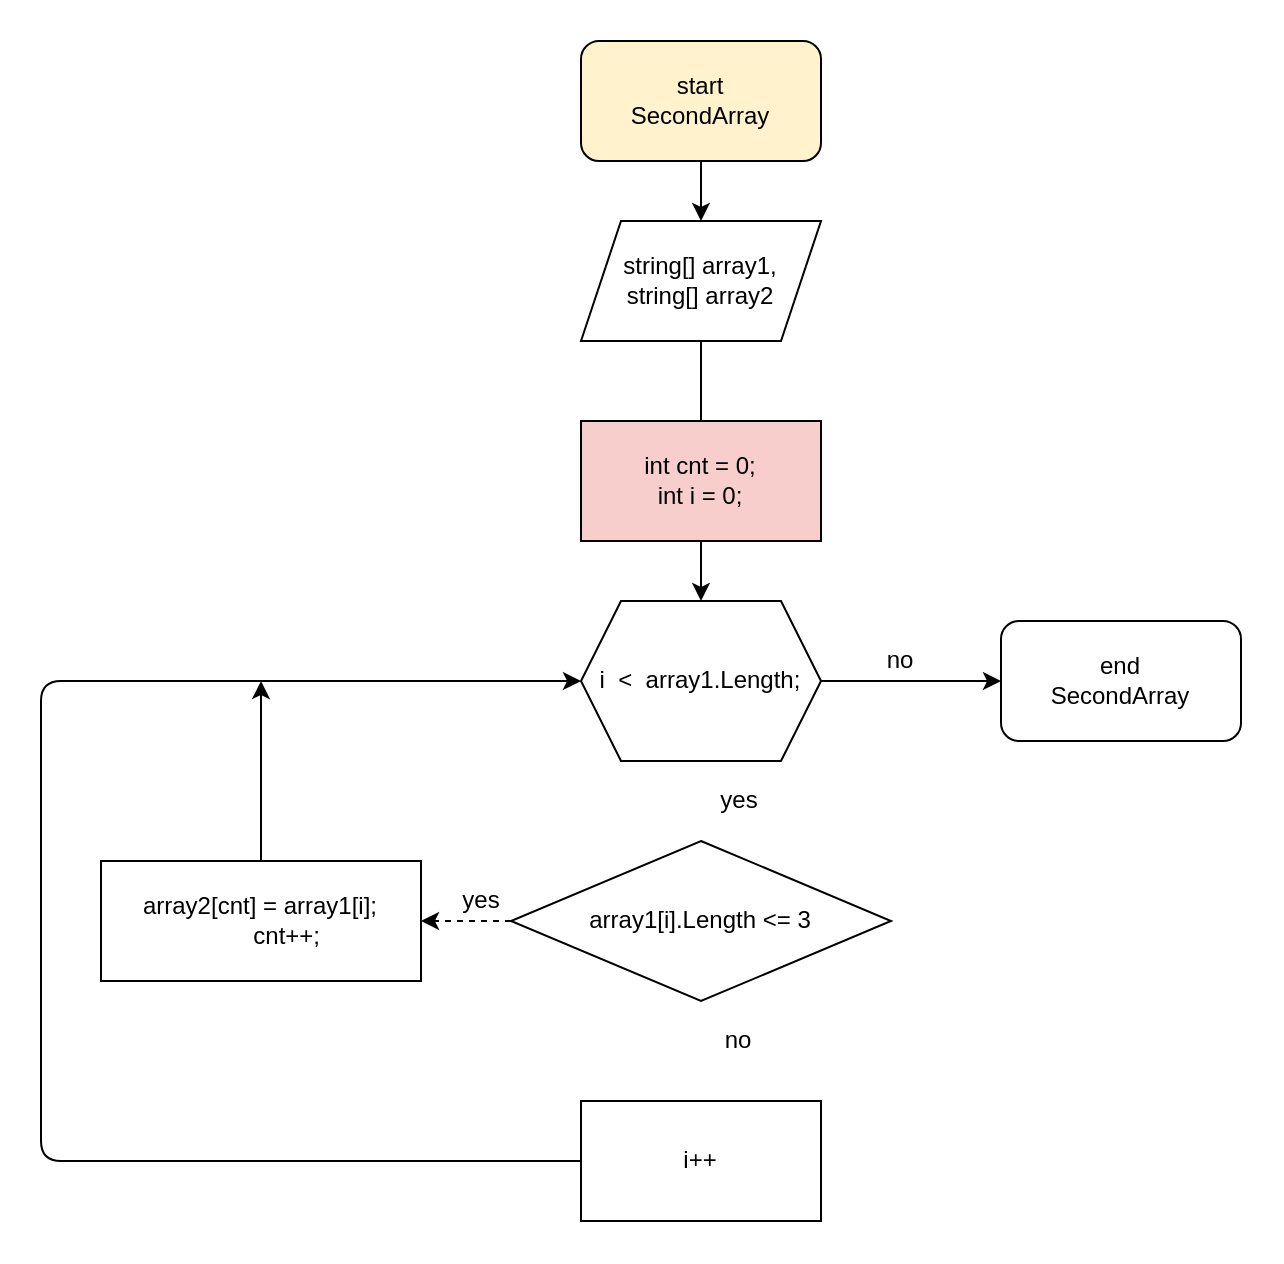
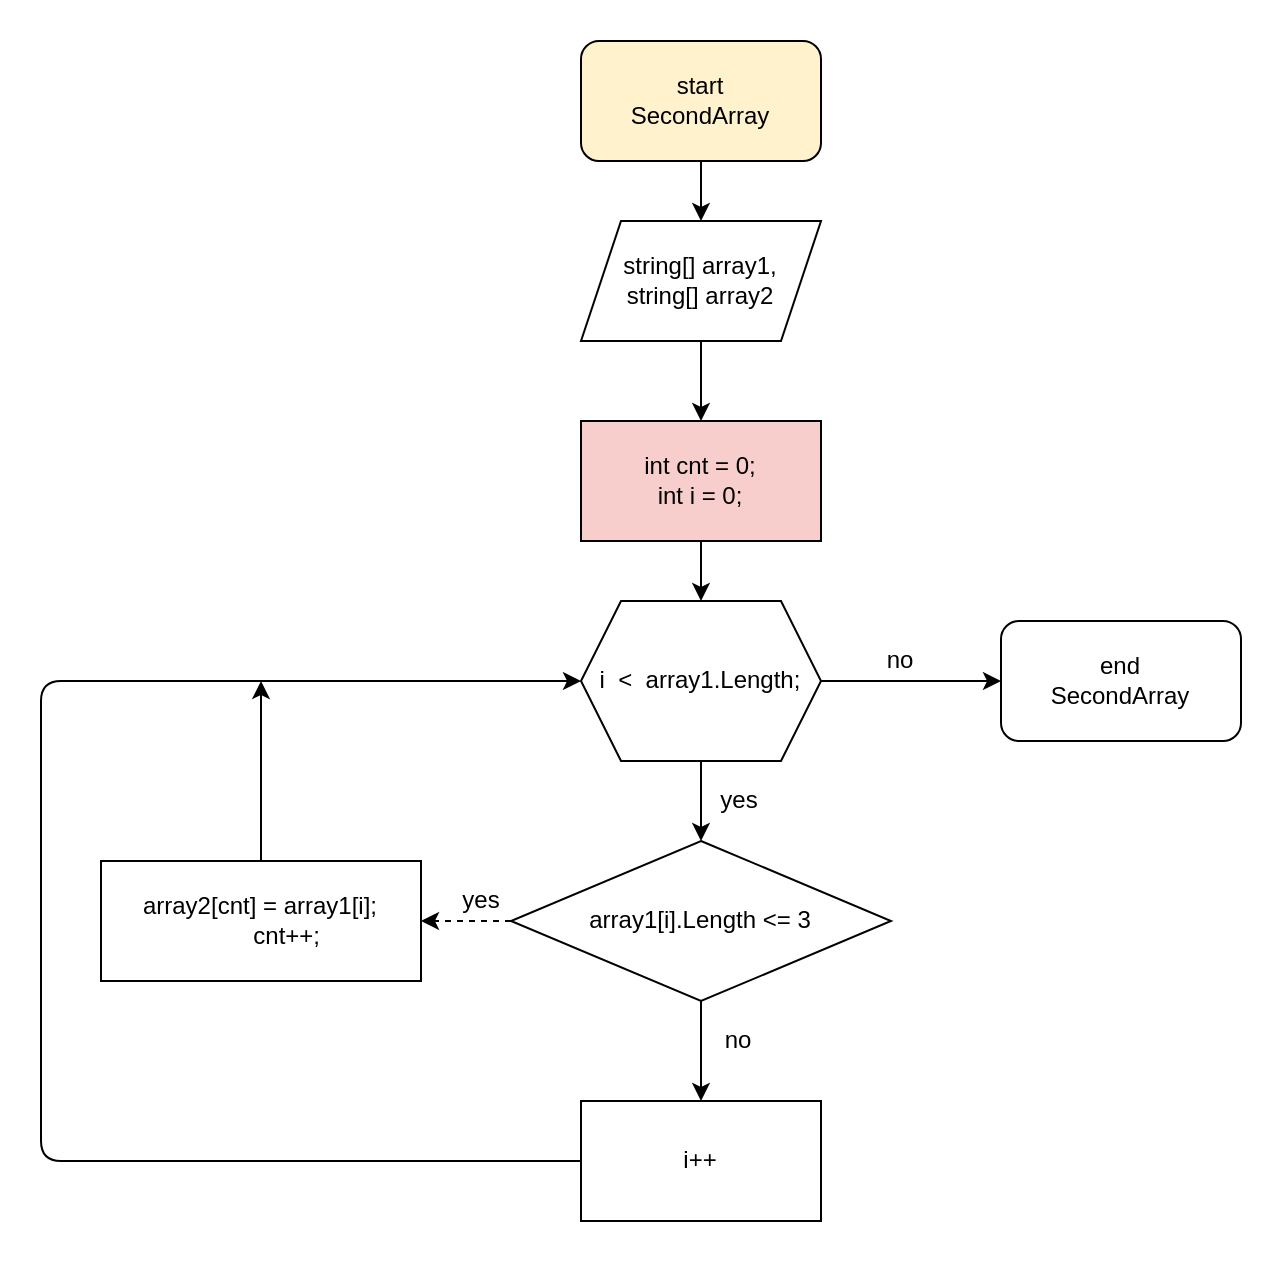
  <mxCell id="0" />
  <mxCell id="1" parent="0" />
  <mxCell id="2" value="" style="edgeStyle=none;html=1;" edge="1" parent="1" source="3" target="7"><mxGeometry relative="1" as="geometry" /></mxCell>
  <mxCell id="3" value="start&lt;br&gt;SecondArray" style="rounded=1;whiteSpace=wrap;html=1;fillColor=#fff2cc;" parent="1" vertex="1"><mxGeometry x="290" y="20" width="120" height="60" as="geometry" /></mxCell>
  <mxCell id="4" value="" style="edgeStyle=none;html=1;" edge="1" parent="1" source="5" target="13"><mxGeometry relative="1" as="geometry" /></mxCell>
  <mxCell id="5" value="int cnt = 0;&lt;br&gt;int i = 0;" style="rounded=0;whiteSpace=wrap;html=1;fillColor=#f8cecc;" parent="1" vertex="1"><mxGeometry x="290" y="210" width="120" height="60" as="geometry" /></mxCell>
- <mxCell id="6" value="" style="edgeStyle=none;html=1;endArrow=none;" edge="1" parent="1" source="7" target="5"><mxGeometry relative="1" as="geometry" /></mxCell>
+ <mxCell id="6" value="" style="edgeStyle=none;html=1;" edge="1" parent="1" source="7" target="5"><mxGeometry relative="1" as="geometry" /></mxCell>
  <mxCell id="7" value="string[] array1, &lt;br&gt;string[] array2" style="shape=parallelogram;perimeter=parallelogramPerimeter;whiteSpace=wrap;html=1;fixedSize=1;" vertex="1" parent="1"><mxGeometry x="290" y="110" width="120" height="60" as="geometry" /></mxCell>
+ <mxCell id="8" value="" style="edgeStyle=none;html=1;" edge="1" parent="1" source="10" target="15"><mxGeometry relative="1" as="geometry" /></mxCell>
  <mxCell id="9" value="" style="edgeStyle=none;html=1;dashed=1;" edge="1" parent="1" source="10" target="17"><mxGeometry relative="1" as="geometry" /></mxCell>
  <mxCell id="10" value="array1[i].Length &amp;lt;= 3" style="rhombus;whiteSpace=wrap;html=1;" vertex="1" parent="1"><mxGeometry x="255" y="420" width="190" height="80" as="geometry" /></mxCell>
+ <mxCell id="11" value="" style="edgeStyle=none;html=1;" edge="1" parent="1" source="13" target="10"><mxGeometry relative="1" as="geometry" /></mxCell>
  <mxCell id="12" value="" style="edgeStyle=none;html=1;" edge="1" parent="1" source="13" target="20"><mxGeometry relative="1" as="geometry" /></mxCell>
  <mxCell id="13" value="&lt;span&gt;i&amp;nbsp; &amp;lt;&amp;nbsp;&amp;nbsp;array1.Length;&lt;/span&gt;" style="shape=hexagon;perimeter=hexagonPerimeter2;whiteSpace=wrap;html=1;fixedSize=1;" vertex="1" parent="1"><mxGeometry x="290" y="300" width="120" height="80" as="geometry" /></mxCell>
  <mxCell id="14" style="edgeStyle=none;html=1;entryX=0;entryY=0.5;entryDx=0;entryDy=0;" edge="1" parent="1" source="15" target="13"><mxGeometry relative="1" as="geometry"><mxPoint x="280" y="340" as="targetPoint" /><Array as="points"><mxPoint x="20" y="580" /><mxPoint x="20" y="340" /></Array></mxGeometry></mxCell>
  <mxCell id="15" value="i++" style="rounded=0;whiteSpace=wrap;html=1;" vertex="1" parent="1"><mxGeometry x="290" y="550" width="120" height="60" as="geometry" /></mxCell>
  <mxCell id="16" style="edgeStyle=none;html=1;" edge="1" parent="1" source="17"><mxGeometry relative="1" as="geometry"><mxPoint x="130" y="340" as="targetPoint" /></mxGeometry></mxCell>
  <mxCell id="17" value="&lt;div&gt;array2[cnt] = array1[i];&lt;/div&gt;&lt;div&gt;&amp;nbsp; &amp;nbsp; &amp;nbsp; &amp;nbsp; cnt++;&lt;/div&gt;" style="rounded=0;whiteSpace=wrap;html=1;" vertex="1" parent="1"><mxGeometry x="50" y="430" width="160" height="60" as="geometry" /></mxCell>
  <mxCell id="18" value="yes" style="text;html=1;align=center;verticalAlign=middle;resizable=0;points=[];autosize=1;strokeColor=none;fillColor=none;" vertex="1" parent="1"><mxGeometry x="225" y="440" width="30" height="20" as="geometry" /></mxCell>
  <mxCell id="19" value="no" style="text;html=1;strokeColor=none;fillColor=none;align=center;verticalAlign=middle;whiteSpace=wrap;rounded=0;" vertex="1" parent="1"><mxGeometry x="349" y="510" width="40" height="20" as="geometry" /></mxCell>
  <mxCell id="20" value="end&lt;br&gt;SecondArray" style="rounded=1;whiteSpace=wrap;html=1;" vertex="1" parent="1"><mxGeometry x="500" y="310" width="120" height="60" as="geometry" /></mxCell>
  <mxCell id="21" value="yes" style="text;html=1;align=center;verticalAlign=middle;resizable=0;points=[];autosize=1;strokeColor=none;fillColor=none;" vertex="1" parent="1"><mxGeometry x="354" y="390" width="30" height="20" as="geometry" /></mxCell>
  <mxCell id="22" value="no" style="text;html=1;strokeColor=none;fillColor=none;align=center;verticalAlign=middle;whiteSpace=wrap;rounded=0;" vertex="1" parent="1"><mxGeometry x="430" y="320" width="40" height="20" as="geometry" /></mxCell>
